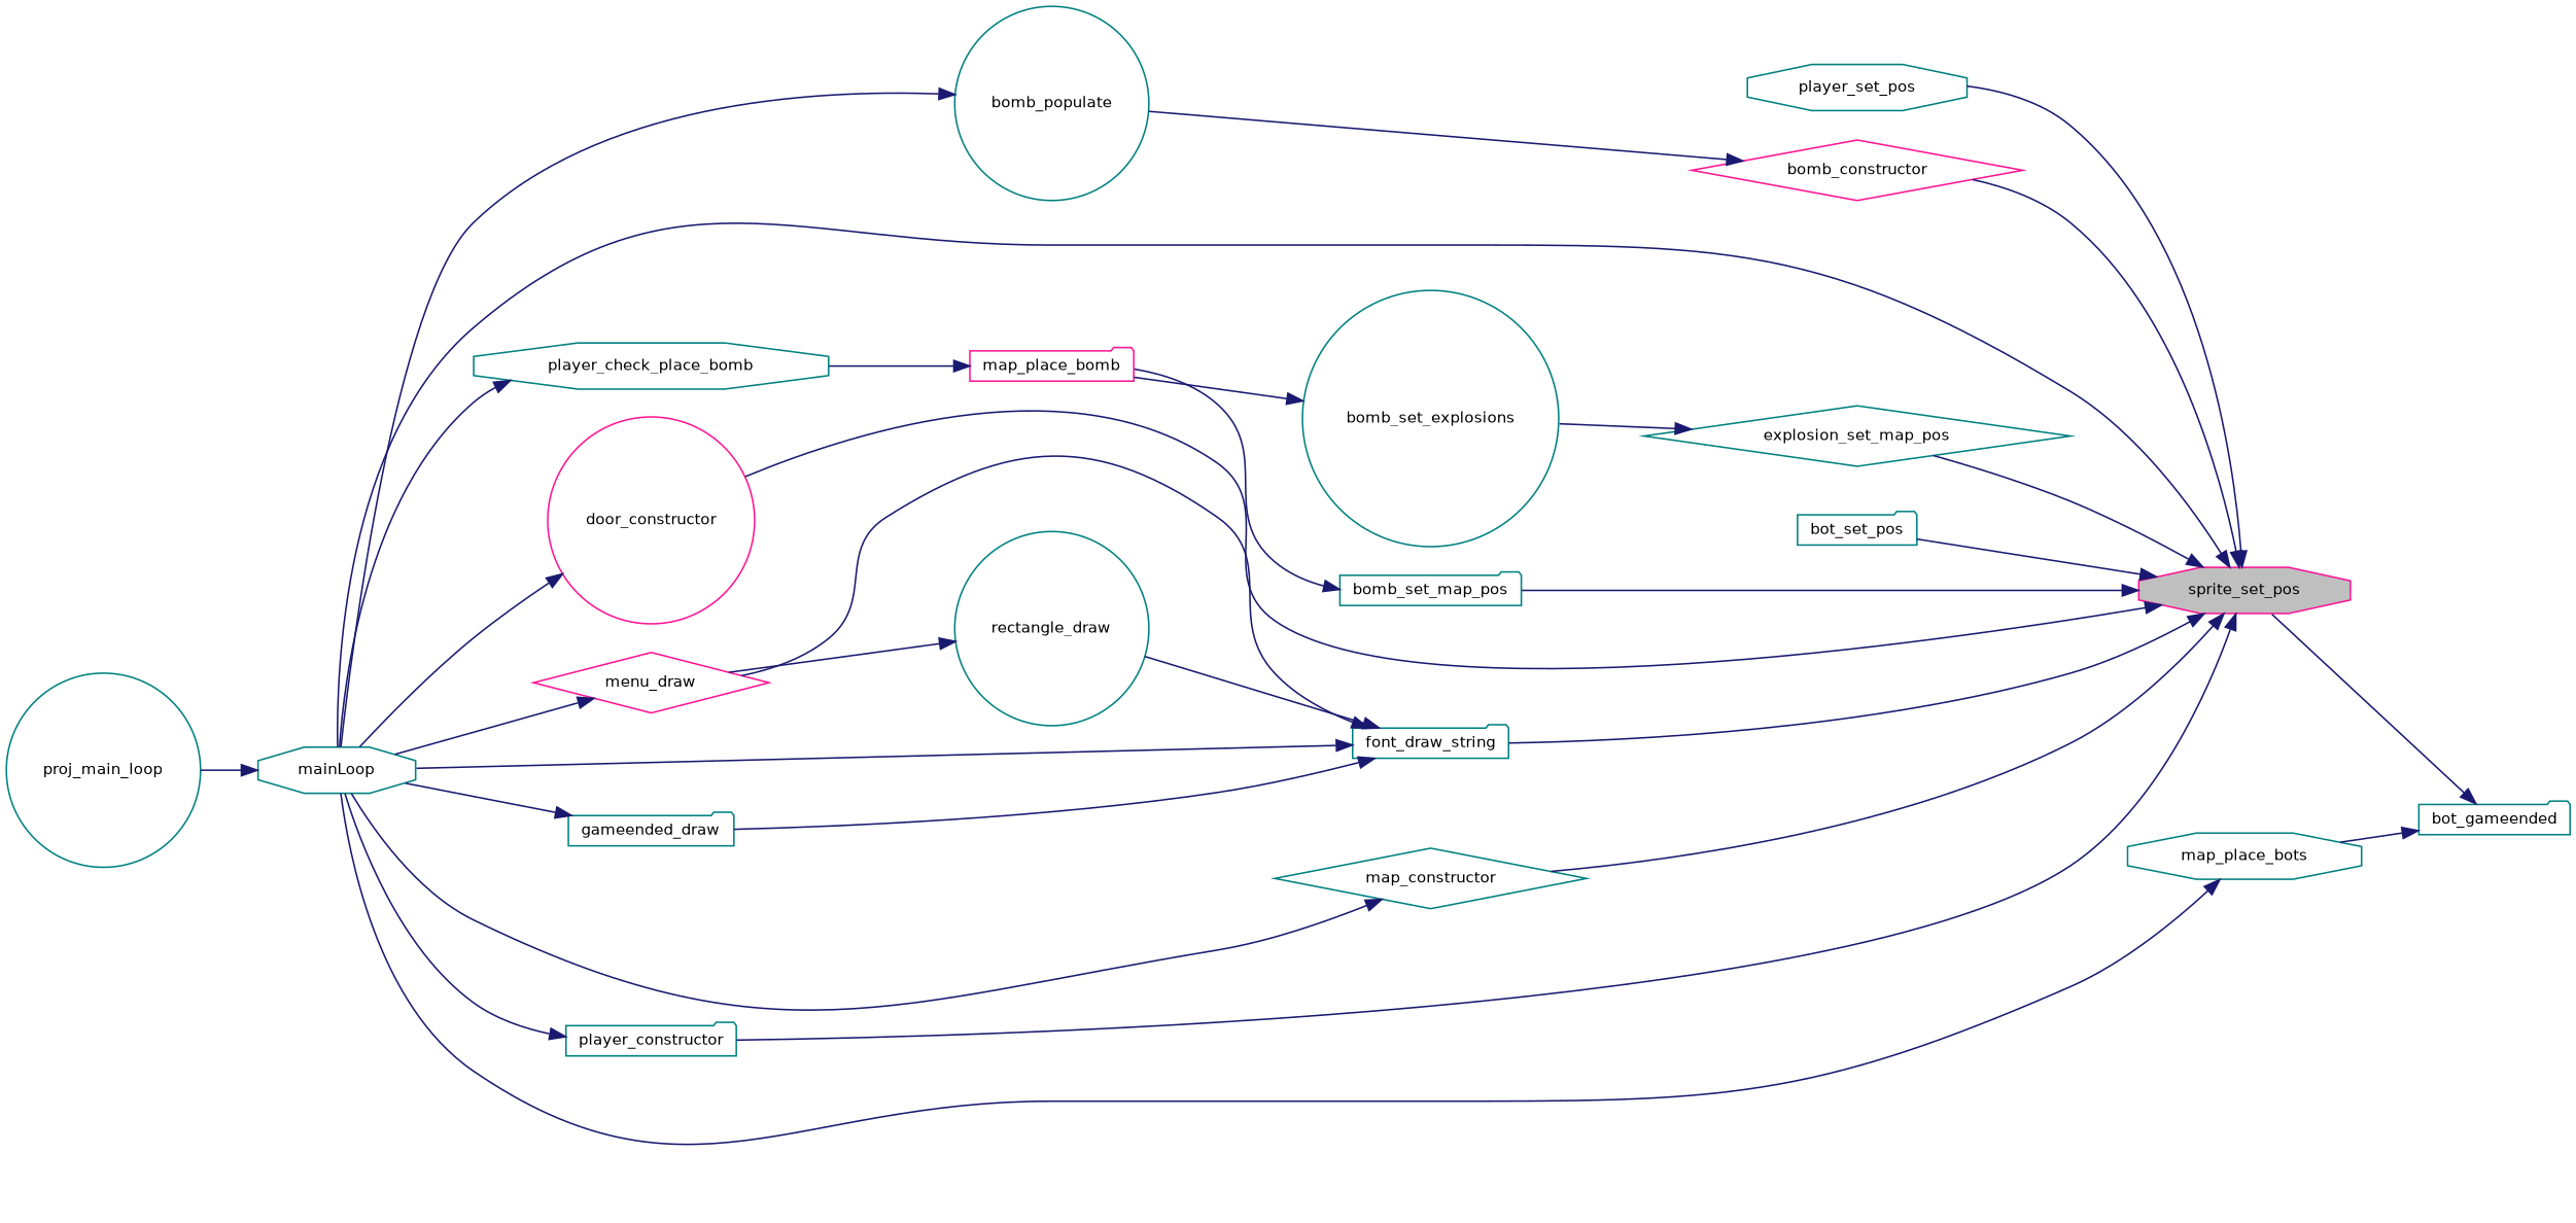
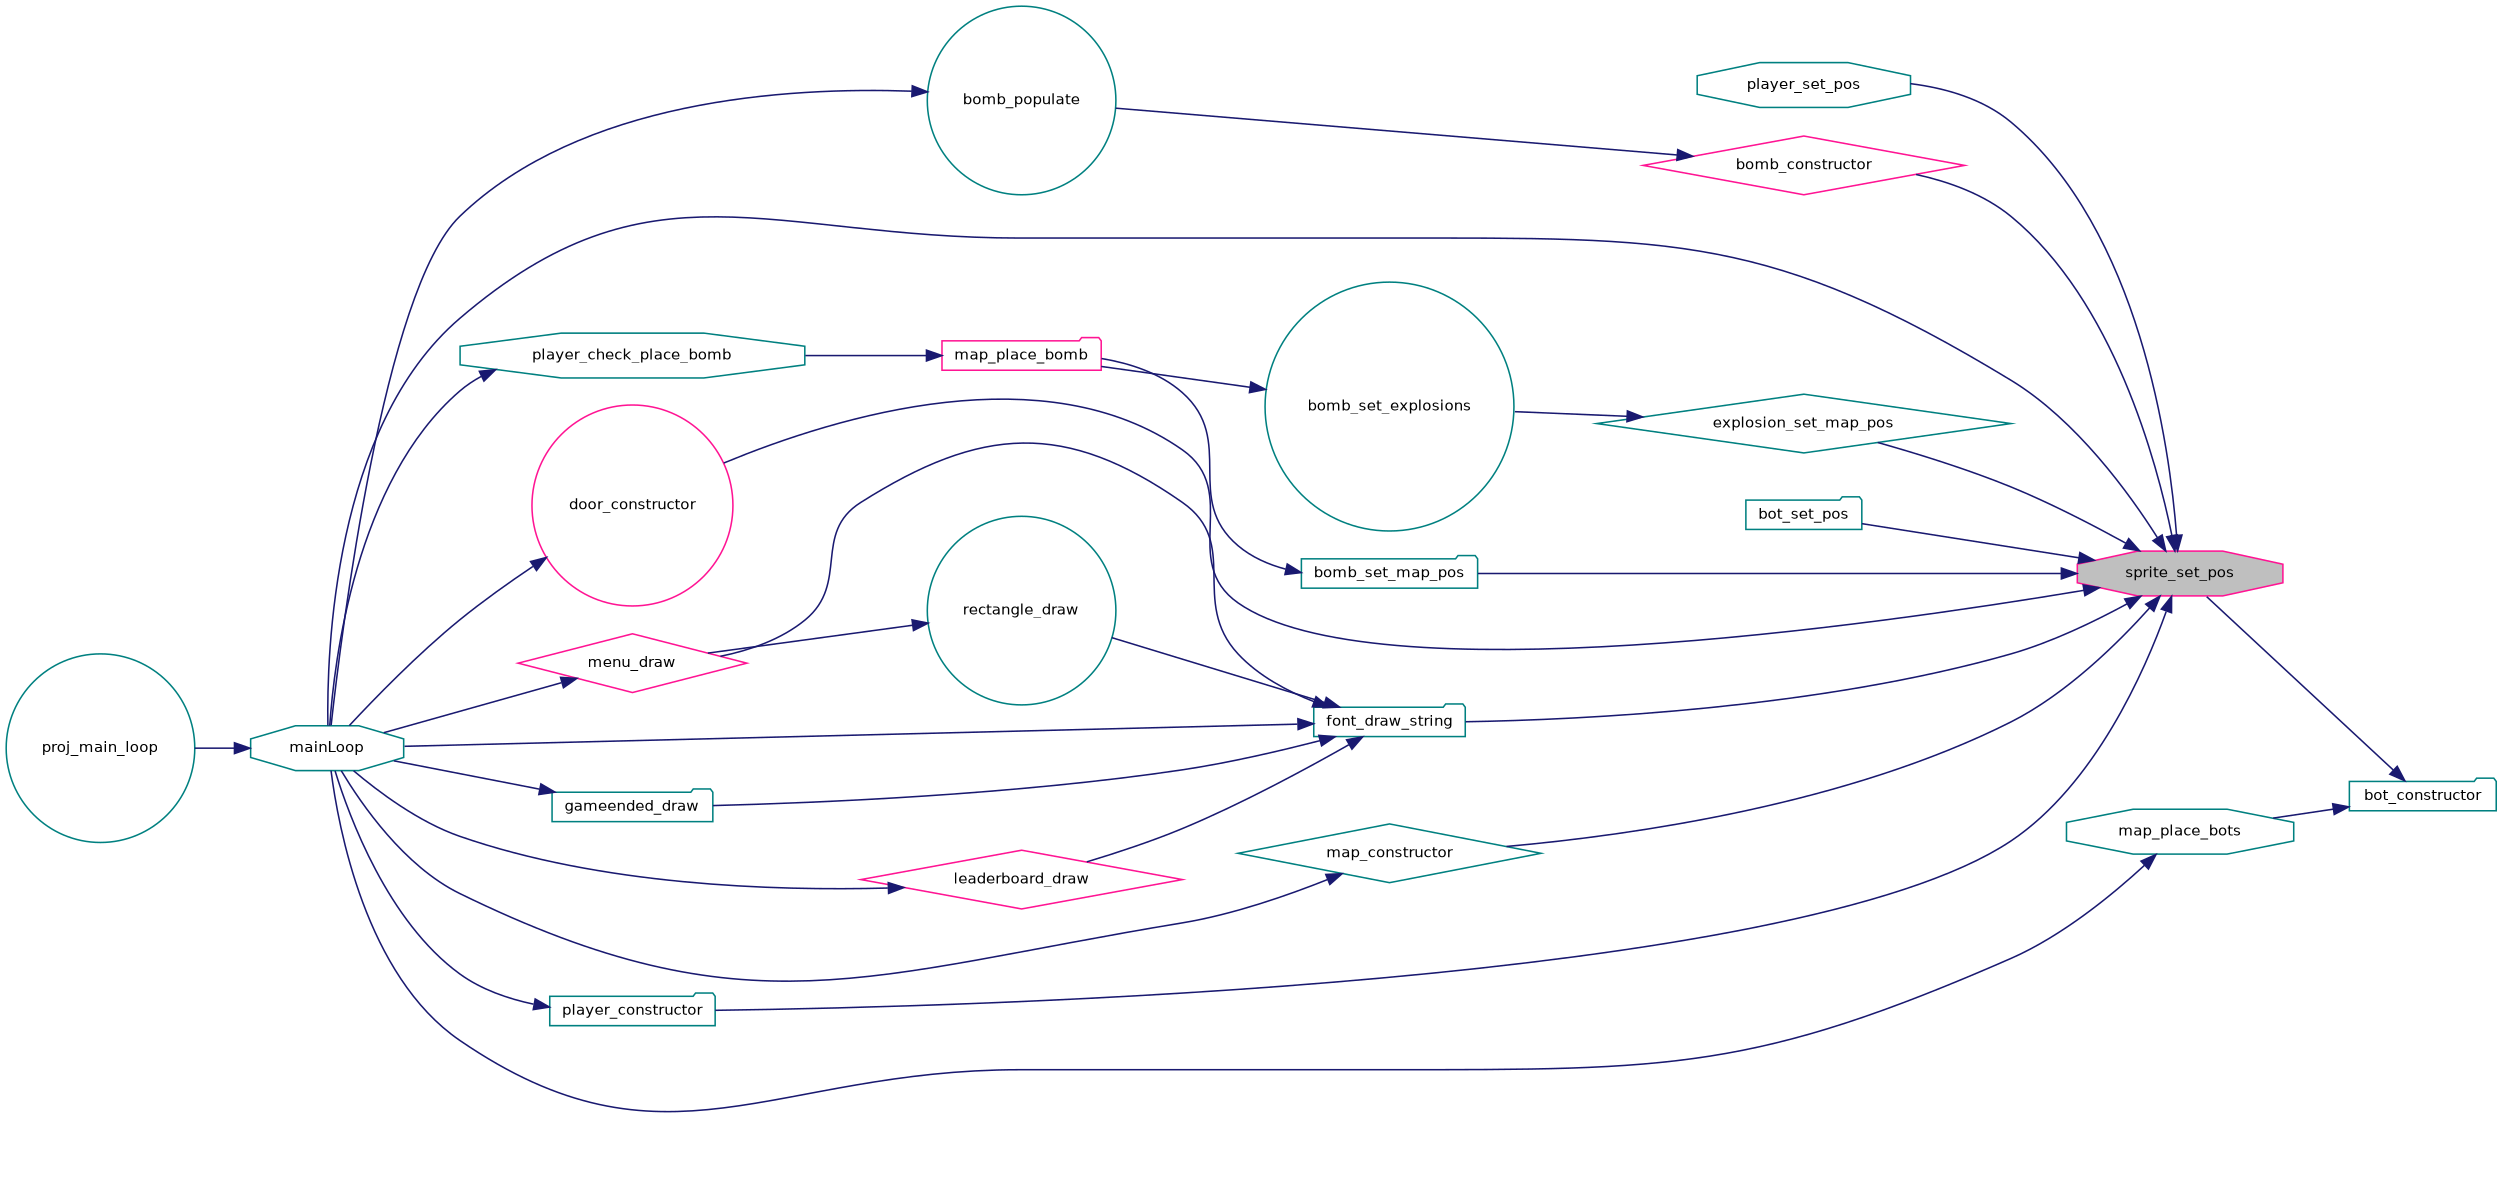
  digraph {
    rankdir=RL
    node [color=teal fillcolor=white fontname=Helvetica fontsize=10 shape=folder style=filled]
    edge [color=midnightblue dir=back fontname=Helvetica fontsize=10 labelfontname=Helvetica labelfontsize=10 style=solid]
    n1 [color=deeppink fillcolor=grey75 fontcolor=black height=0.2 label=sprite_set_pos shape=octagon width=0.4]
    n2 [color=deeppink height=0.2 label=bomb_constructor shape=diamond width=0.4]
    n3 [height=0.2 label=mainLoop shape=octagon width=0.4]
    n4 [height=0.2 label=bomb_set_map_pos width=0.4]
    n5 [height=0.2 label=bot_set_pos width=0.4]
    n6 [color=deeppink height=0.2 label=door_constructor shape=circle width=0.4]
    n7 [height=0.2 label=explosion_set_map_pos shape=diamond width=0.4]
    n8 [height=0.2 label=font_draw_string width=0.4]
    n9 [height=0.2 label=map_constructor shape=diamond width=0.4]
    n10 [height=0.2 label=player_constructor width=0.4]
    n11 [height=0.2 label=player_set_pos shape=octagon width=0.4]
    n12 [height=0.2 label=bomb_populate shape=circle width=0.4]
    n13 [height=0.2 label=proj_main_loop shape=circle width=0.4]
    n14 [color=deeppink height=0.2 label=map_place_bomb width=0.4]
-   n15 [height=0.2 label=bot_gameended width=0.4]
+   n15 [height=0.2 label=bot_constructor width=0.4]
    n16 [height=0.2 label=map_place_bots shape=octagon width=0.4]
    n17 [height=0.2 label=bomb_set_explosions shape=circle width=0.4]
    n18 [height=0.2 label=gameended_draw width=0.4]
+   n19 [color=deeppink height=0.2 label=leaderboard_draw shape=diamond width=0.4]
    n20 [color=deeppink height=0.2 label=menu_draw shape=diamond width=0.4]
    n21 [height=0.2 label=rectangle_draw shape=circle width=0.4]
    n22 [height=0.2 label=player_check_place_bomb shape=octagon width=0.4]
    n1 -> n2
    n1 -> n3
    n1 -> n4
    n1 -> n5
    n1 -> n6
    n1 -> n7
    n1 -> n8
    n1 -> n9
    n1 -> n10
    n1 -> n11
    n2 -> n12
    n3 -> n13
    n4 -> n14
    n6 -> n3
    n7 -> n17
    n8 -> n3
    n8 -> n18
+   n8 -> n19
    n8 -> n20
    n8 -> n21
    n9 -> n3
    n10 -> n3
    n12 -> n3
    n14 -> n22
    n15 -> n1
    n15 -> n16
    n16 -> n3
    n17 -> n14
    n18 -> n3
+   n19 -> n3
    n20 -> n3
    n21 -> n20
    n22 -> n3
  }
